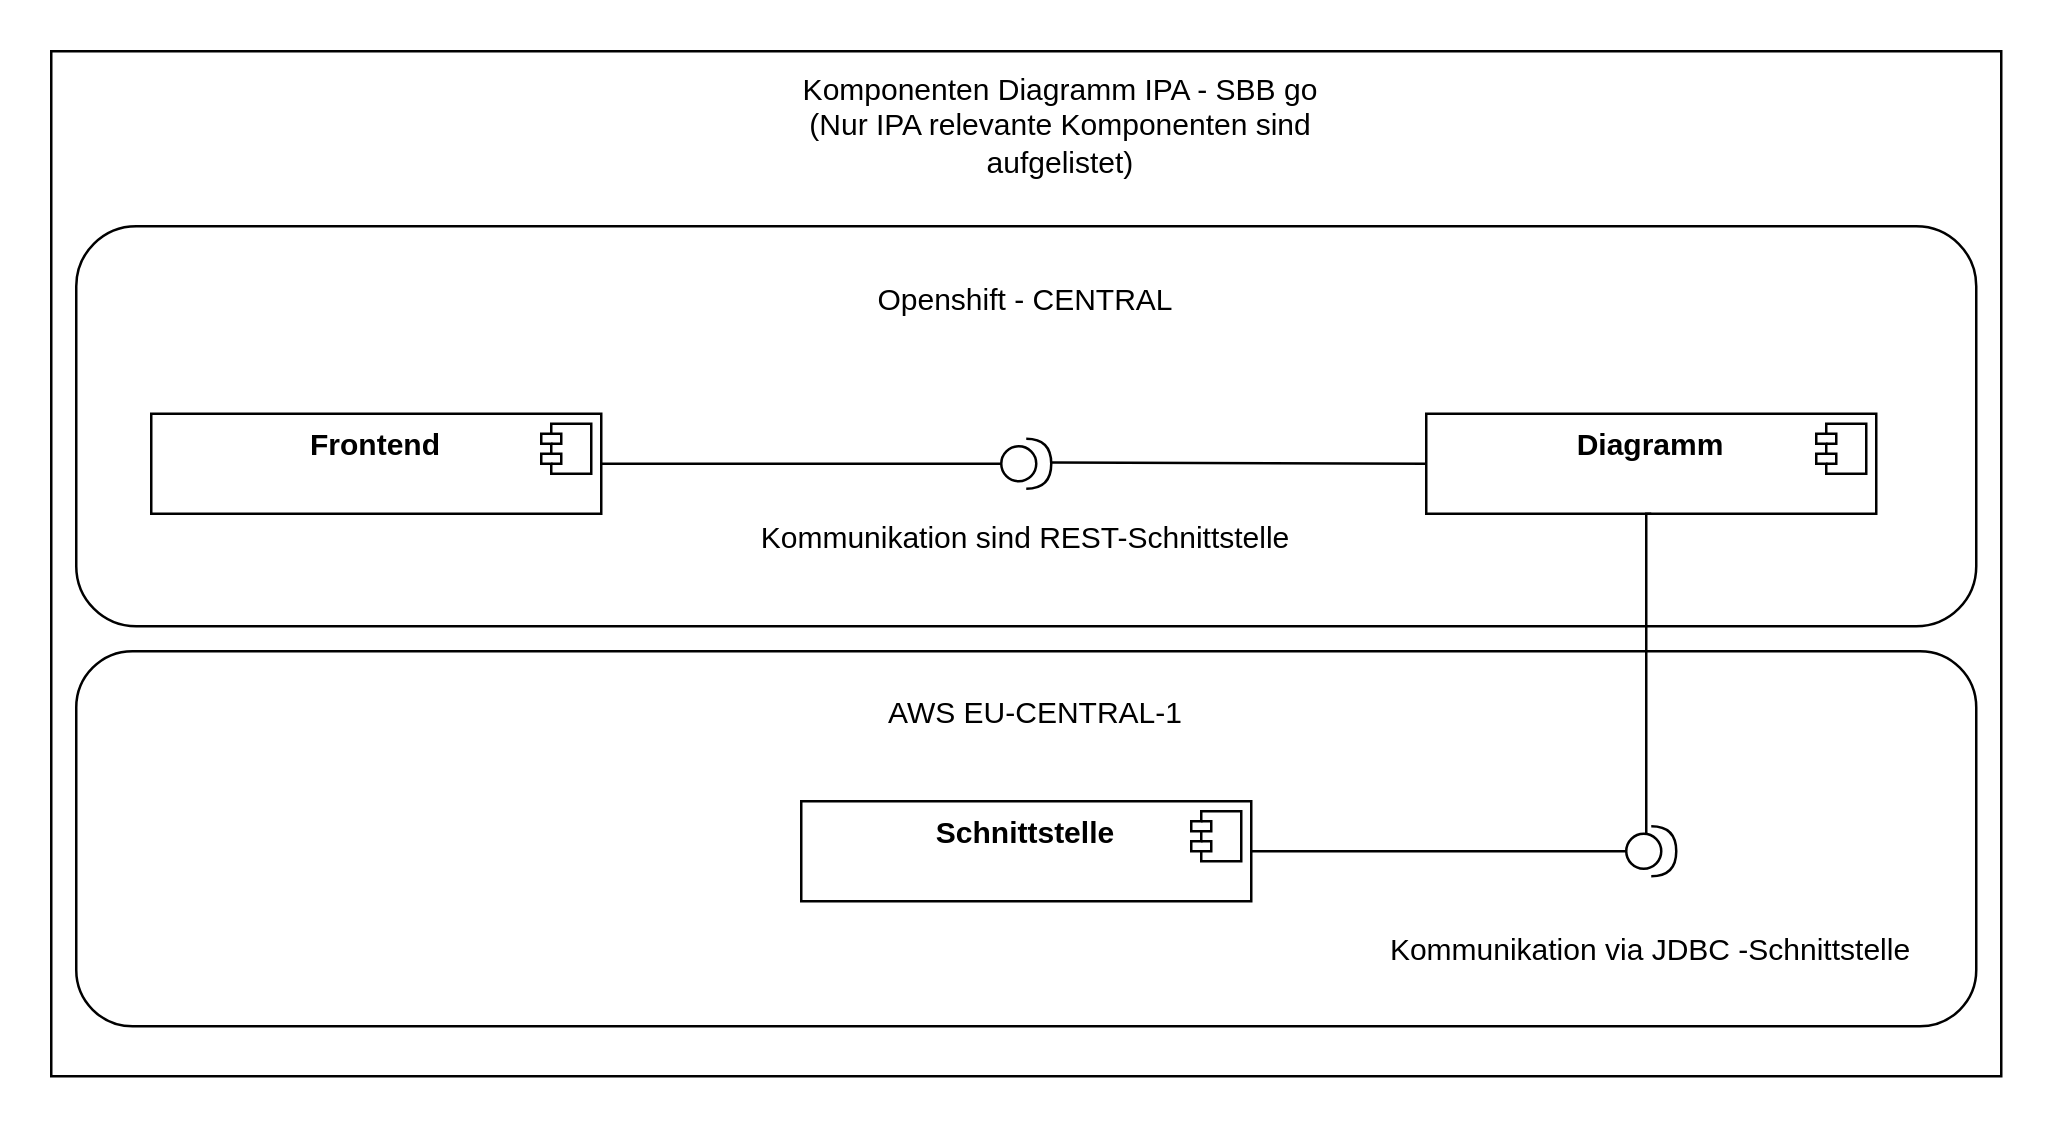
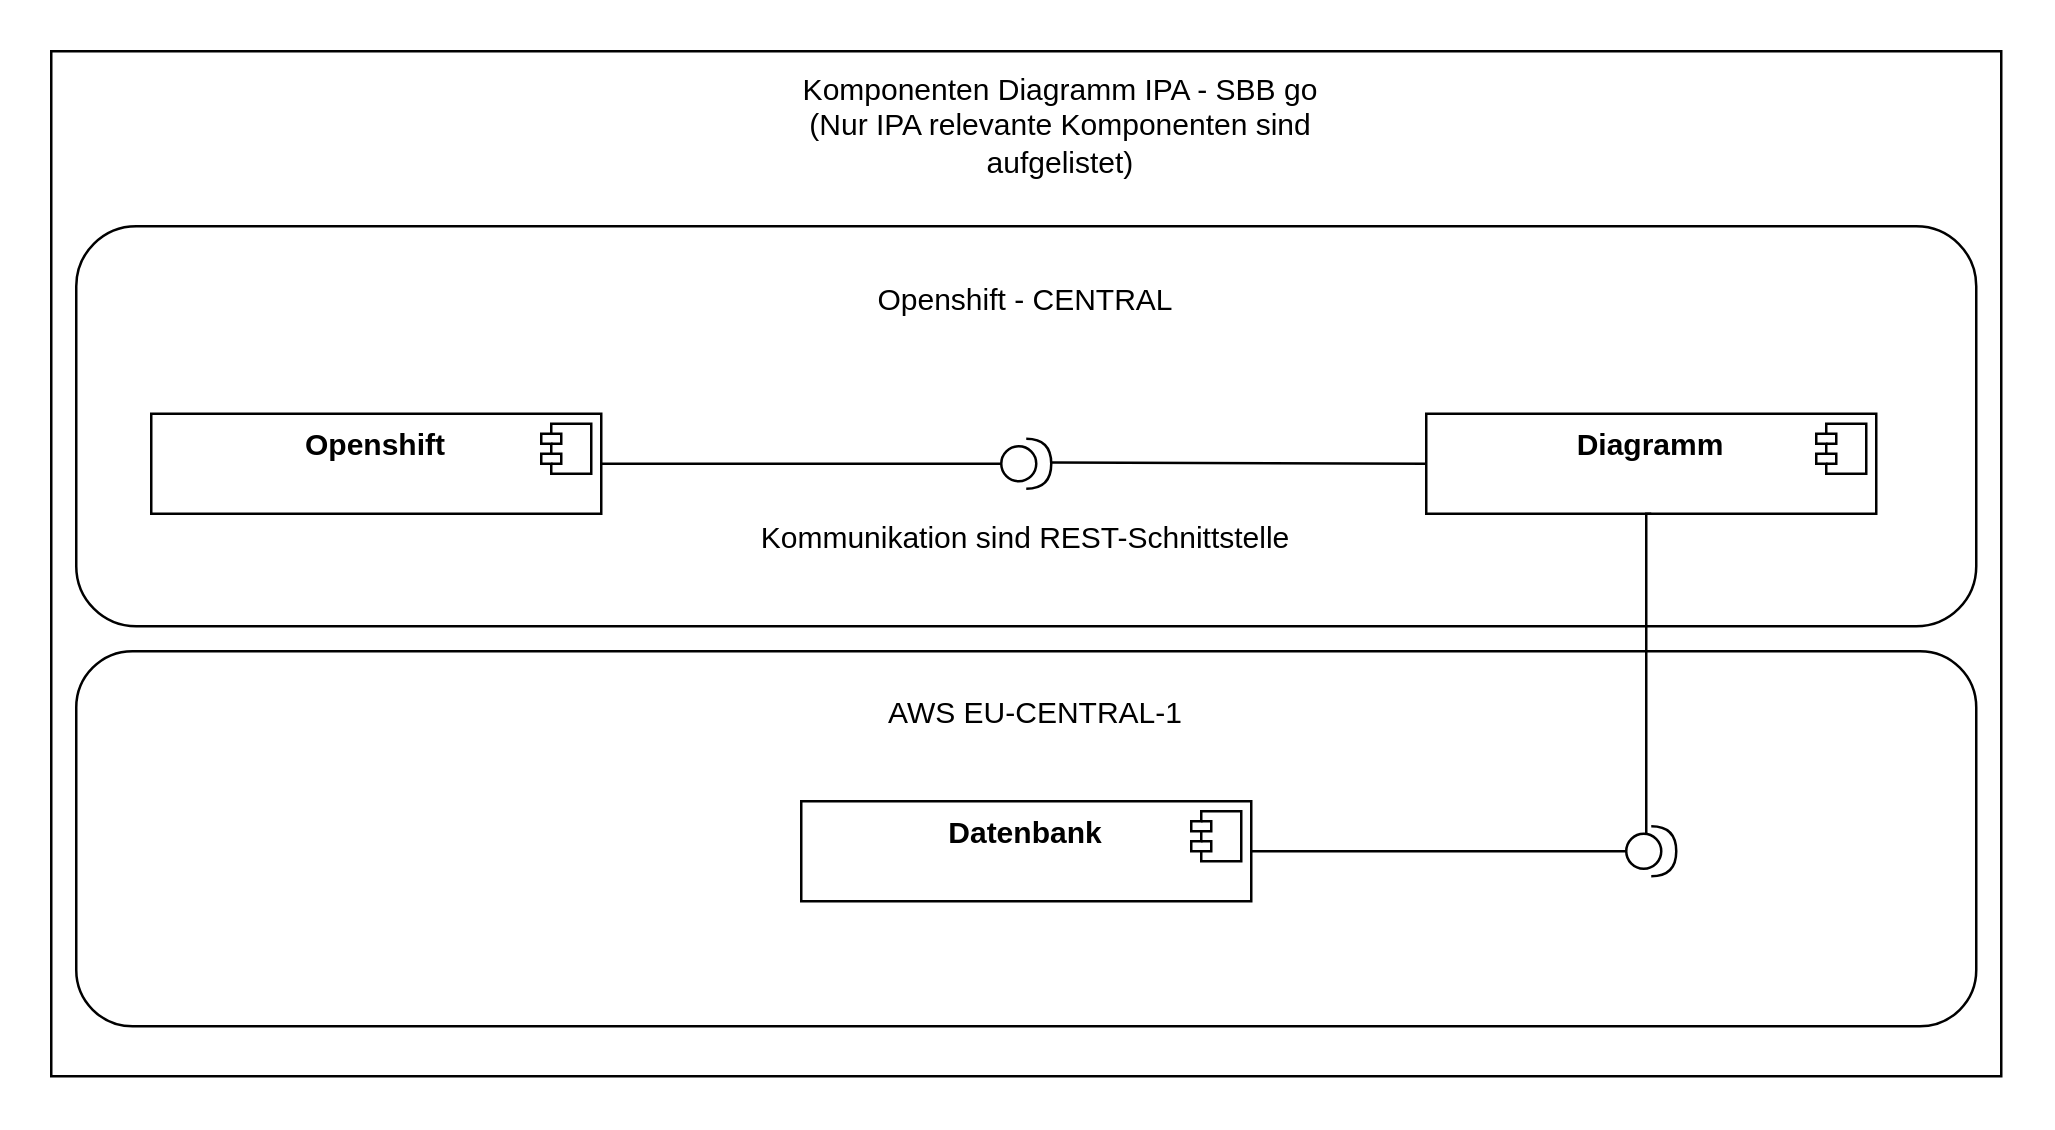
  <mxCell id="0" />
  <mxCell id="1" parent="0" />
  <mxCell id="2" value="" style="rounded=0;whiteSpace=wrap;html=1;" parent="1" vertex="1"><mxGeometry x="20" y="20" width="780" height="410" as="geometry" /></mxCell>
  <mxCell id="3" value="Komponenten Diagramm IPA - SBB go&lt;br&gt;(Nur IPA relevante Komponenten sind aufgelistet)" style="text;html=1;strokeColor=none;fillColor=none;align=center;verticalAlign=middle;whiteSpace=wrap;rounded=0;" parent="1" vertex="1"><mxGeometry x="305" y="30" width="238" height="40" as="geometry" /></mxCell>
  <mxCell id="4" value="" style="rounded=1;whiteSpace=wrap;html=1;" vertex="1" parent="1"><mxGeometry x="30" y="90" width="760" height="160" as="geometry" /></mxCell>
  <mxCell id="5" value="Openshift - CENTRAL" style="text;html=1;strokeColor=none;fillColor=none;align=center;verticalAlign=middle;whiteSpace=wrap;rounded=0;" vertex="1" parent="1"><mxGeometry x="291" y="100" width="238" height="40" as="geometry" /></mxCell>
  <mxCell id="6" value="" style="edgeStyle=orthogonalEdgeStyle;rounded=0;orthogonalLoop=1;jettySize=auto;html=1;entryX=0;entryY=0.5;entryDx=0;entryDy=0;entryPerimeter=0;endArrow=none;endFill=0;" edge="1" parent="1" source="7" target="11"><mxGeometry relative="1" as="geometry" /></mxCell>
- <mxCell id="7" value="&lt;p style=&quot;margin: 0px ; margin-top: 6px ; text-align: center&quot;&gt;&lt;b&gt;Frontend&lt;/b&gt;&lt;/p&gt;&lt;p style=&quot;margin: 0px ; margin-left: 8px&quot;&gt;&lt;br&gt;&lt;/p&gt;" style="align=left;overflow=fill;html=1;dropTarget=0;" vertex="1" parent="1"><mxGeometry x="60" y="165" width="180" height="40" as="geometry" /></mxCell>
+ <mxCell id="7" value="&lt;p style=&quot;margin: 0px ; margin-top: 6px ; text-align: center&quot;&gt;&lt;b&gt;Openshift&lt;/b&gt;&lt;/p&gt;&lt;p style=&quot;margin: 0px ; margin-left: 8px&quot;&gt;&lt;br&gt;&lt;/p&gt;" style="align=left;overflow=fill;html=1;dropTarget=0;" vertex="1" parent="1"><mxGeometry x="60" y="165" width="180" height="40" as="geometry" /></mxCell>
  <mxCell id="8" value="" style="shape=component;jettyWidth=8;jettyHeight=4;" vertex="1" parent="7"><mxGeometry x="1" width="20" height="20" relative="1" as="geometry"><mxPoint x="-24" y="4" as="offset" /></mxGeometry></mxCell>
  <mxCell id="9" value="&lt;p style=&quot;margin: 0px ; margin-top: 6px ; text-align: center&quot;&gt;&lt;b&gt;Diagramm&lt;/b&gt;&lt;/p&gt;" style="align=left;overflow=fill;html=1;dropTarget=0;" vertex="1" parent="1"><mxGeometry x="570" y="165" width="180" height="40" as="geometry" /></mxCell>
  <mxCell id="10" value="" style="shape=component;jettyWidth=8;jettyHeight=4;" vertex="1" parent="9"><mxGeometry x="1" width="20" height="20" relative="1" as="geometry"><mxPoint x="-24" y="4" as="offset" /></mxGeometry></mxCell>
  <mxCell id="11" value="" style="shape=providedRequiredInterface;html=1;verticalLabelPosition=bottom;" vertex="1" parent="1"><mxGeometry x="400" y="175" width="20" height="20" as="geometry" /></mxCell>
  <mxCell id="12" value="" style="edgeStyle=orthogonalEdgeStyle;rounded=0;orthogonalLoop=1;jettySize=auto;html=1;entryX=0;entryY=0.5;entryDx=0;entryDy=0;endArrow=none;endFill=0;" edge="1" parent="1" target="9"><mxGeometry relative="1" as="geometry"><mxPoint x="420" y="184.5" as="sourcePoint" /><mxPoint x="580" y="184.5" as="targetPoint" /></mxGeometry></mxCell>
  <mxCell id="13" value="" style="rounded=1;whiteSpace=wrap;html=1;" vertex="1" parent="1"><mxGeometry x="30" y="260" width="760" height="150" as="geometry" /></mxCell>
- <mxCell id="14" value="&lt;p style=&quot;margin: 0px ; margin-top: 6px ; text-align: center&quot;&gt;&lt;b&gt;Schnittstelle&lt;/b&gt;&lt;/p&gt;" style="align=left;overflow=fill;html=1;dropTarget=0;" vertex="1" parent="1"><mxGeometry x="320" y="320" width="180" height="40" as="geometry" /></mxCell>
+ <mxCell id="14" value="&lt;p style=&quot;margin: 0px ; margin-top: 6px ; text-align: center&quot;&gt;&lt;b&gt;Datenbank&lt;/b&gt;&lt;/p&gt;" style="align=left;overflow=fill;html=1;dropTarget=0;" vertex="1" parent="1"><mxGeometry x="320" y="320" width="180" height="40" as="geometry" /></mxCell>
  <mxCell id="15" value="" style="shape=component;jettyWidth=8;jettyHeight=4;" vertex="1" parent="14"><mxGeometry x="1" width="20" height="20" relative="1" as="geometry"><mxPoint x="-24" y="4" as="offset" /></mxGeometry></mxCell>
  <mxCell id="16" value="" style="shape=providedRequiredInterface;html=1;verticalLabelPosition=bottom;" vertex="1" parent="1"><mxGeometry x="650" y="330" width="20" height="20" as="geometry" /></mxCell>
  <mxCell id="17" value="" style="edgeStyle=orthogonalEdgeStyle;rounded=0;orthogonalLoop=1;jettySize=auto;html=1;entryX=0;entryY=0.5;entryDx=0;entryDy=0;endArrow=none;endFill=0;exitX=1;exitY=0.5;exitDx=0;exitDy=0;entryPerimeter=0;" edge="1" parent="1" source="14" target="16"><mxGeometry relative="1" as="geometry"><mxPoint x="520" y="314.5" as="sourcePoint" /><mxPoint x="670" y="315" as="targetPoint" /><Array as="points"><mxPoint x="650" y="340" /></Array></mxGeometry></mxCell>
  <mxCell id="18" value="" style="edgeStyle=orthogonalEdgeStyle;rounded=0;orthogonalLoop=1;jettySize=auto;html=1;entryX=0.5;entryY=1;entryDx=0;entryDy=0;endArrow=none;endFill=0;exitX=0.4;exitY=0.15;exitDx=0;exitDy=0;exitPerimeter=0;" edge="1" parent="1" source="16" target="9"><mxGeometry relative="1" as="geometry"><mxPoint x="660" y="270" as="sourcePoint" /><mxPoint x="667" y="296" as="targetPoint" /><Array as="points"><mxPoint x="658" y="205" /></Array></mxGeometry></mxCell>
  <mxCell id="19" value="Kommunikation sind REST-Schnittstelle" style="text;html=1;strokeColor=none;fillColor=none;align=center;verticalAlign=middle;whiteSpace=wrap;rounded=0;" vertex="1" parent="1"><mxGeometry x="291" y="195" width="238" height="40" as="geometry" /></mxCell>
- <mxCell id="20" value="Kommunikation via JDBC -Schnittstelle" style="text;html=1;strokeColor=none;fillColor=none;align=center;verticalAlign=middle;whiteSpace=wrap;rounded=0;" vertex="1" parent="1"><mxGeometry x="541" y="360" width="238" height="40" as="geometry" /></mxCell>
  <mxCell id="21" value="AWS EU-CENTRAL-1" style="text;html=1;strokeColor=none;fillColor=none;align=center;verticalAlign=middle;whiteSpace=wrap;rounded=0;" vertex="1" parent="1"><mxGeometry x="295" y="265" width="238" height="40" as="geometry" /></mxCell>
